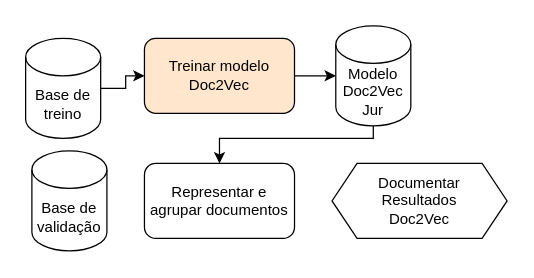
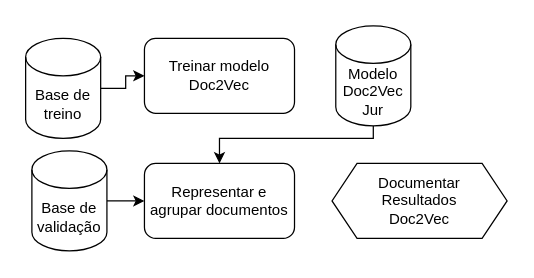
  <mxCell id="0" />
  <mxCell id="1" parent="0" />
+ <mxCell id="2" style="edgeStyle=orthogonalEdgeStyle;rounded=0;orthogonalLoop=1;jettySize=auto;html=1;entryX=0;entryY=0.5;entryDx=0;entryDy=0;" parent="1" source="3" target="10" edge="1"><mxGeometry relative="1" as="geometry" /></mxCell>
  <mxCell id="3" value="Base de validação" style="shape=cylinder3;whiteSpace=wrap;html=1;boundedLbl=1;backgroundOutline=1;size=15;" parent="1" vertex="1"><mxGeometry x="25" y="120" width="60" height="80" as="geometry" /></mxCell>
- <mxCell id="4" style="edgeStyle=orthogonalEdgeStyle;rounded=0;orthogonalLoop=1;jettySize=auto;html=1;entryX=0;entryY=0.5;entryDx=0;entryDy=0;entryPerimeter=0;" parent="1" source="5" target="9" edge="1"><mxGeometry relative="1" as="geometry" /></mxCell>
- <mxCell id="5" value="Treinar modelo Doc2Vec" style="rounded=1;whiteSpace=wrap;html=1;fillColor=#ffe6cc;" parent="1" vertex="1"><mxGeometry x="115" y="30" width="120" height="60" as="geometry" /></mxCell>
+ <mxCell id="5" value="Treinar modelo Doc2Vec" style="rounded=1;whiteSpace=wrap;html=1;" parent="1" vertex="1"><mxGeometry x="115" y="30" width="120" height="60" as="geometry" /></mxCell>
  <mxCell id="6" style="edgeStyle=orthogonalEdgeStyle;rounded=0;orthogonalLoop=1;jettySize=auto;html=1;" parent="1" source="7" target="5" edge="1"><mxGeometry relative="1" as="geometry" /></mxCell>
  <mxCell id="7" value="Base de treino" style="shape=cylinder3;whiteSpace=wrap;html=1;boundedLbl=1;backgroundOutline=1;size=15;" parent="1" vertex="1"><mxGeometry x="20" y="30" width="60" height="80" as="geometry" /></mxCell>
  <mxCell id="8" style="edgeStyle=orthogonalEdgeStyle;rounded=0;orthogonalLoop=1;jettySize=auto;html=1;entryX=0.5;entryY=0;entryDx=0;entryDy=0;" parent="1" source="9" target="10" edge="1"><mxGeometry relative="1" as="geometry"><Array as="points"><mxPoint x="298" y="110" /><mxPoint x="175" y="110" /></Array></mxGeometry></mxCell>
  <mxCell id="9" value="Modelo&lt;br&gt;Doc2Vec&lt;br&gt;Jur" style="shape=cylinder3;whiteSpace=wrap;html=1;boundedLbl=1;backgroundOutline=1;size=15;" parent="1" vertex="1"><mxGeometry x="268" y="20" width="60" height="80" as="geometry" /></mxCell>
  <mxCell id="10" value="Representar e agrupar documentos" style="rounded=1;whiteSpace=wrap;html=1;" parent="1" vertex="1"><mxGeometry x="115" y="130" width="120" height="60" as="geometry" /></mxCell>
  <mxCell id="11" value="Documentar&lt;br&gt;Resultados&lt;br&gt;Doc2Vec" style="shape=hexagon;perimeter=hexagonPerimeter2;whiteSpace=wrap;html=1;fixedSize=1;" parent="1" vertex="1"><mxGeometry x="265" y="130" width="140" height="60" as="geometry" /></mxCell>
